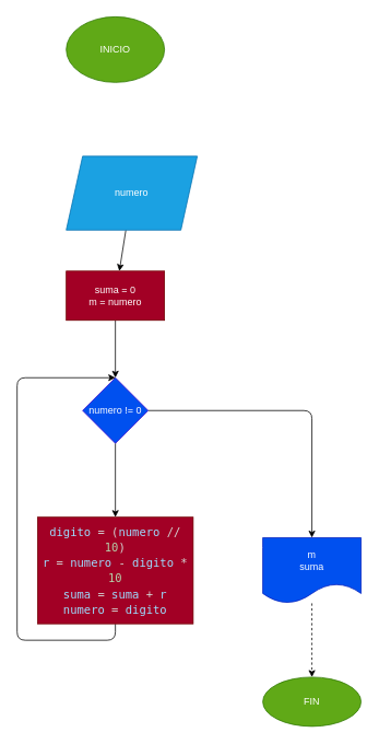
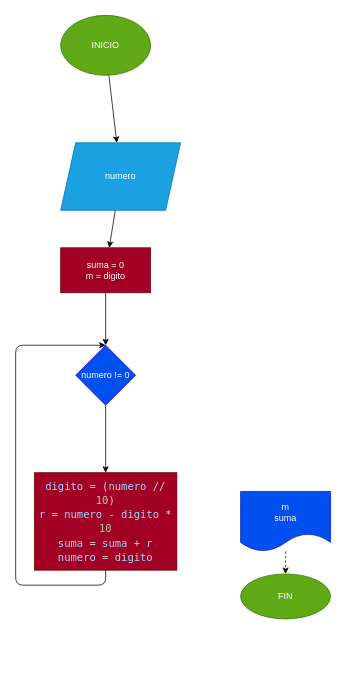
  <mxCell id="0" />
  <mxCell id="1" parent="0" />
+ <mxCell id="2" value="" style="edgeStyle=none;html=1;" edge="1" parent="1" source="3" target="5"><mxGeometry relative="1" as="geometry" /></mxCell>
  <mxCell id="3" value="INICIO" style="ellipse;whiteSpace=wrap;html=1;fillColor=#60a917;fontColor=#ffffff;strokeColor=#2D7600;" parent="1" vertex="1"><mxGeometry x="80" y="20" width="120" height="80" as="geometry" /></mxCell>
  <mxCell id="4" value="" style="edgeStyle=none;html=1;" edge="1" parent="1" source="5" target="7"><mxGeometry relative="1" as="geometry" /></mxCell>
  <mxCell id="5" value="numero" style="shape=parallelogram;perimeter=parallelogramPerimeter;whiteSpace=wrap;html=1;fixedSize=1;fillColor=#1ba1e2;fontColor=#ffffff;strokeColor=#006EAF;" vertex="1" parent="1"><mxGeometry x="80" y="190" width="160" height="90" as="geometry" /></mxCell>
  <mxCell id="6" value="" style="edgeStyle=none;html=1;" edge="1" parent="1" source="7" target="10"><mxGeometry relative="1" as="geometry" /></mxCell>
- <mxCell id="7" value="suma = 0&lt;br&gt;m = numero" style="whiteSpace=wrap;html=1;fillColor=#a20025;fontColor=#ffffff;strokeColor=#6F0000;" vertex="1" parent="1"><mxGeometry x="80" y="330" width="120" height="60" as="geometry" /></mxCell>
+ <mxCell id="7" value="suma = 0&lt;br&gt;m = digito" style="whiteSpace=wrap;html=1;fillColor=#a20025;fontColor=#ffffff;strokeColor=#6F0000;" vertex="1" parent="1"><mxGeometry x="80" y="330" width="120" height="60" as="geometry" /></mxCell>
  <mxCell id="8" value="" style="edgeStyle=none;html=1;" edge="1" parent="1" source="10" target="12"><mxGeometry relative="1" as="geometry" /></mxCell>
- <mxCell id="9" value="" style="edgeStyle=orthogonalEdgeStyle;html=1;" edge="1" parent="1" source="10" target="14"><mxGeometry relative="1" as="geometry" /></mxCell>
  <mxCell id="10" value="numero != 0" style="rhombus;whiteSpace=wrap;html=1;fillColor=#0050ef;fontColor=#ffffff;strokeColor=#3700CC;" vertex="1" parent="1"><mxGeometry x="100" y="460" width="80" height="80" as="geometry" /></mxCell>
  <mxCell id="11" style="edgeStyle=orthogonalEdgeStyle;html=1;entryX=0.5;entryY=0;entryDx=0;entryDy=0;exitX=0.5;exitY=1;exitDx=0;exitDy=0;" edge="1" parent="1" source="12" target="10"><mxGeometry relative="1" as="geometry"><mxPoint x="140" y="770" as="sourcePoint" /><Array as="points"><mxPoint x="140" y="780" /><mxPoint x="20" y="780" /><mxPoint x="20" y="460" /></Array></mxGeometry></mxCell>
  <mxCell id="12" value="&lt;div style=&quot;color: rgb(212 , 212 , 212) ; font-family: &amp;#34;droid sans mono&amp;#34; , &amp;#34;monospace&amp;#34; , monospace ; font-size: 14px ; line-height: 19px&quot;&gt;&lt;div&gt;    &lt;span style=&quot;color: rgb(156 , 220 , 254)&quot;&gt;digito&lt;/span&gt; = (&lt;span style=&quot;color: rgb(156 , 220 , 254)&quot;&gt;numero&lt;/span&gt; // &lt;span style=&quot;color: rgb(181 , 206 , 168)&quot;&gt;10&lt;/span&gt;)&lt;/div&gt;&lt;div&gt;    &lt;span style=&quot;color: #9cdcfe&quot;&gt;r&lt;/span&gt; = &lt;span style=&quot;color: #9cdcfe&quot;&gt;numero&lt;/span&gt; - &lt;span style=&quot;color: #9cdcfe&quot;&gt;digito&lt;/span&gt; * &lt;span style=&quot;color: #b5cea8&quot;&gt;10&lt;/span&gt;&lt;/div&gt;&lt;div&gt;    &lt;span style=&quot;color: #9cdcfe&quot;&gt;suma&lt;/span&gt; = &lt;span style=&quot;color: #9cdcfe&quot;&gt;suma&lt;/span&gt; + &lt;span style=&quot;color: #9cdcfe&quot;&gt;r&lt;/span&gt;&lt;/div&gt;&lt;div&gt;    &lt;span style=&quot;color: rgb(156 , 220 , 254)&quot;&gt;numero&lt;/span&gt; = &lt;span style=&quot;color: rgb(156 , 220 , 254)&quot;&gt;digito&lt;/span&gt;&lt;/div&gt;&lt;/div&gt;" style="whiteSpace=wrap;html=1;fillColor=#a20025;fontColor=#ffffff;strokeColor=#6F0000;" vertex="1" parent="1"><mxGeometry x="45" y="630" width="190" height="130" as="geometry" /></mxCell>
  <mxCell id="13" value="" style="edgeStyle=orthogonalEdgeStyle;html=1;dashed=1;" edge="1" parent="1" source="14" target="15"><mxGeometry relative="1" as="geometry" /></mxCell>
  <mxCell id="14" value="m&lt;br&gt;suma" style="shape=document;whiteSpace=wrap;html=1;boundedLbl=1;fillColor=#0050ef;fontColor=#ffffff;strokeColor=#001DBC;" vertex="1" parent="1"><mxGeometry x="320" y="655" width="120" height="80" as="geometry" /></mxCell>
- <mxCell id="15" value="FIN" style="ellipse;whiteSpace=wrap;html=1;fillColor=#60a917;fontColor=#ffffff;strokeColor=#2D7600;" vertex="1" parent="1"><mxGeometry x="320" y="825" width="120" height="60" as="geometry" /></mxCell>
+ <mxCell id="15" value="FIN" style="ellipse;whiteSpace=wrap;html=1;fillColor=#60a917;fontColor=#ffffff;strokeColor=#2D7600;" vertex="1" parent="1"><mxGeometry x="320" y="765" width="120" height="60" as="geometry" /></mxCell>
